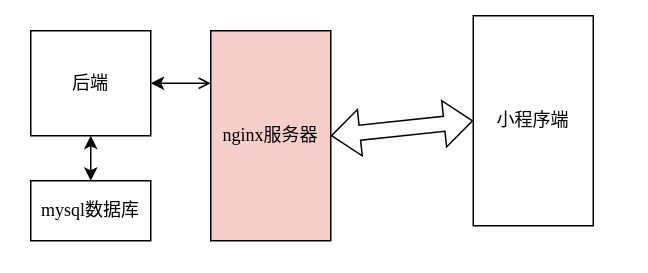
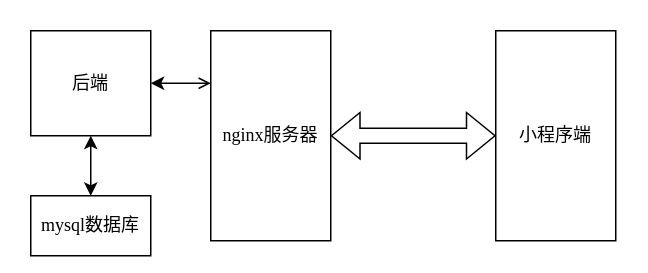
  <mxCell id="0" />
  <mxCell id="1" parent="0" />
  <mxCell id="2" value="后端" style="whiteSpace=wrap;html=1;fontFamily=Tahoma;" vertex="1" parent="1"><mxGeometry x="20" y="20" width="80" height="70" as="geometry" /></mxCell>
- <mxCell id="3" value="小程序端" style="rounded=0;whiteSpace=wrap;html=1;fontFamily=Tahoma;" vertex="1" parent="1"><mxGeometry x="315" y="10" width="80" height="140" as="geometry" /></mxCell>
- <mxCell id="4" value="nginx服务器" style="rounded=0;whiteSpace=wrap;html=1;fontFamily=Tahoma;fillColor=#f8cecc;" vertex="1" parent="1"><mxGeometry x="140" y="20" width="80" height="140" as="geometry" /></mxCell>
- <mxCell id="5" value="mysql数据库" style="whiteSpace=wrap;html=1;fontFamily=Tahoma;" vertex="1" parent="1"><mxGeometry x="20" y="120" width="80" height="40" as="geometry" /></mxCell>
+ <mxCell id="3" value="小程序端" style="rounded=0;whiteSpace=wrap;html=1;fontFamily=Tahoma;" vertex="1" parent="1"><mxGeometry x="330" y="20" width="80" height="140" as="geometry" /></mxCell>
+ <mxCell id="4" value="nginx服务器" style="rounded=0;whiteSpace=wrap;html=1;fontFamily=Tahoma;" vertex="1" parent="1"><mxGeometry x="140" y="20" width="80" height="140" as="geometry" /></mxCell>
+ <mxCell id="5" value="mysql数据库" style="whiteSpace=wrap;html=1;fontFamily=Tahoma;" vertex="1" parent="1"><mxGeometry x="20" y="130" width="80" height="40" as="geometry" /></mxCell>
  <mxCell id="6" value="" style="shape=flexArrow;endArrow=classic;startArrow=classic;html=1;rounded=0;fontFamily=Tahoma;entryX=0;entryY=0.5;entryDx=0;entryDy=0;exitX=1;exitY=0.5;exitDx=0;exitDy=0;" edge="1" parent="1" source="4" target="3"><mxGeometry width="100" height="100" relative="1" as="geometry"><mxPoint x="220" y="190" as="sourcePoint" /><mxPoint x="320" y="90" as="targetPoint" /></mxGeometry></mxCell>
  <mxCell id="7" value="" style="endArrow=open;startArrow=classic;html=1;rounded=0;fontFamily=Tahoma;entryX=0;entryY=0.25;entryDx=0;entryDy=0;exitX=1;exitY=0.5;exitDx=0;exitDy=0;" edge="1" parent="1" source="2" target="4"><mxGeometry width="50" height="50" relative="1" as="geometry"><mxPoint x="200" y="130" as="sourcePoint" /><mxPoint x="250" y="80" as="targetPoint" /></mxGeometry></mxCell>
  <mxCell id="8" value="" style="endArrow=classic;startArrow=classic;html=1;rounded=0;fontFamily=Tahoma;entryX=0.5;entryY=1;entryDx=0;entryDy=0;exitX=0.5;exitY=0;exitDx=0;exitDy=0;" edge="1" parent="1" source="5" target="2"><mxGeometry width="50" height="50" relative="1" as="geometry"><mxPoint x="200" y="130" as="sourcePoint" /><mxPoint x="250" y="80" as="targetPoint" /></mxGeometry></mxCell>
